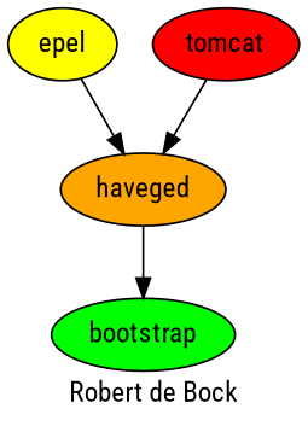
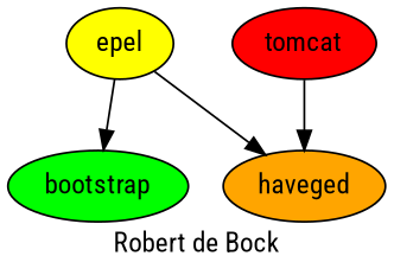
  digraph {
    fontname="Roboto Condensed"
    label="Robert de Bock"
    node [fontname="Roboto Condensed" style=filled]
    edge [fontname="Roboto Condensed"]
    bootstrap [fillcolor=green]
    epel [fillcolor=yellow]
    haveged [fillcolor=orange]
    tomcat [fillcolor=red]
-   haveged -> bootstrap
+   epel -> bootstrap
    epel -> haveged
    tomcat -> haveged
  }
